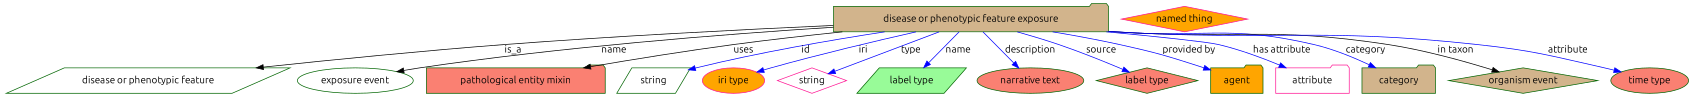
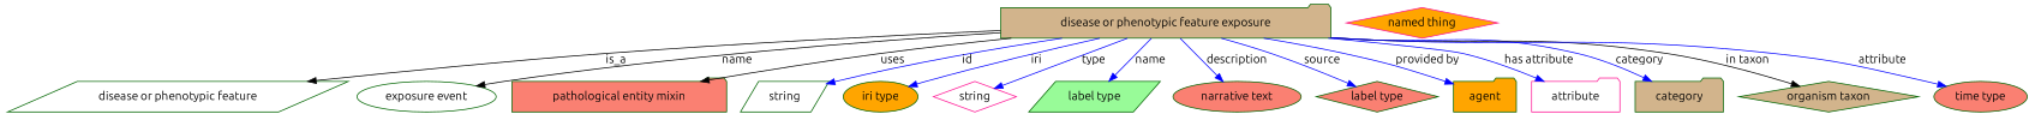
  digraph {
    fontname=Ubuntu
    node [color=darkgreen fillcolor=white fontname=Ubuntu shape=folder style=filled]
    edge [fontname=Ubuntu color=blue style=solid]
    n1 [fillcolor=tan height=0.5 label="disease or phenotypic feature exposure" width=5.3981]
    "disease or phenotypic feature" [height=0.5 shape=parallelogram width=4.1524]
    "exposure event" [height=0.5 shape=ellipse width=2.2748]
    "pathological entity mixin" [fillcolor=salmon height=0.5 width=3.5205]
    n5 [height=0.5 label=string shape=parallelogram width=1.0652]
-   n6 [color=deeppink fillcolor=orange height=0.5 label="iri type" shape=ellipse width=1.2277]
+   n6 [fillcolor=orange height=0.5 label="iri type" shape=ellipse width=1.2277]
    n7 [color=deeppink height=0.5 label=string shape=diamond width=1.0652]
    n8 [fillcolor=palegreen height=0.5 label="label type" shape=parallelogram width=1.5707]
    n9 [fillcolor=salmon height=0.5 label="narrative text" shape=ellipse width=2.0943]
    n10 [fillcolor=salmon height=0.5 label="label type" shape=diamond width=1.5707]
    n11 [fillcolor=orange height=0.5 label=agent width=1.0291]
    n12 [color=deeppink height=0.5 label=attribute width=1.4443]
    category [fillcolor=tan height=0.5 width=1.4443]
-   n14 [fillcolor=tan height=0.5 label="organism event" shape=diamond width=2.3109]
+   n14 [fillcolor=tan height=0.5 label="organism taxon" shape=diamond width=2.3109]
    n15 [fillcolor=salmon height=0.5 label="time type" shape=ellipse width=1.5346]
    n16 [color=deeppink fillcolor=orange height=0.5 label="named thing" shape=diamond width=1.9318]
    n1 -> "disease or phenotypic feature" [label=is_a color="" style=""]
    n1 -> "exposure event" [label=name color="" style=""]
    n1 -> "pathological entity mixin" [label=uses color="" style=""]
    n1 -> n5 [label=id]
    n1 -> n6 [label=iri]
    n1 -> n7 [label=type]
    n1 -> n8 [label=name]
    n1 -> n9 [label=description]
    n1 -> n10 [label=source]
    n1 -> n11 [label="provided by"]
    n1 -> n12 [label="has attribute"]
    n1 -> category [label=category]
    n1 -> n14 [color=black label="in taxon"]
    n1 -> n15 [label=attribute]
  }
